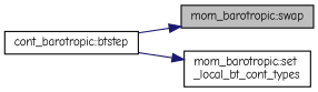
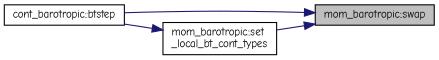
  digraph {
    fontname="Comic Neue"
    rankdir=RL
    node [color=black fillcolor=white fontname="Comic Neue" fontsize=10 shape=record style=filled]
    edge [color=midnightblue dir=back fontname="Comic Neue" fontsize=10 labelfontname=Helvetica labelfontsize=10 style=solid]
    n1 [fillcolor=grey75 fontcolor=black height=0.2 label="mom_barotropic::swap" width=0.4]
    n2 [height=0.2 label="cont_barotropic::btstep" width=0.4]
    n3 [height=0.2 label="mom_barotropic::set\l_local_bt_cont_types" width=0.4]
    n1 -> n2
+   n1 -> n3
    n3 -> n2
  }
